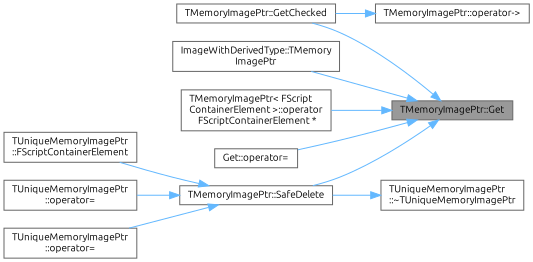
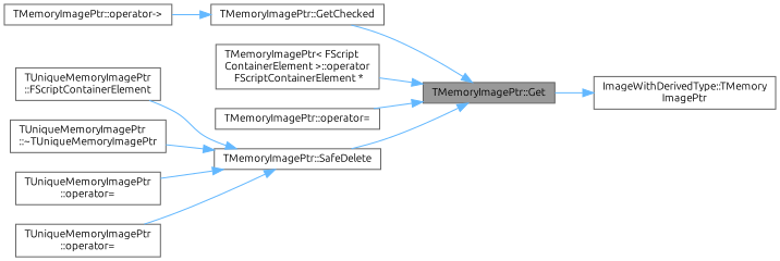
  digraph {
    fontname=Ubuntu
    rankdir=RL
    node [color=grey40 fillcolor=white fontname=Ubuntu fontsize=10 shape=box style=filled]
    edge [color=steelblue1 dir=back fontname=Ubuntu fontsize=10 labelfontname=Helvetica labelfontsize=10 style=solid]
    n1 [color=gray40 fillcolor=grey60 fontcolor=black height=0.2 label="TMemoryImagePtr::Get" width=0.4]
    n2 [height=0.2 label="ImageWithDerivedType::TMemory\lImagePtr" width=0.4]
    n3 [height=0.2 label="TMemoryImagePtr::GetChecked" width=0.4]
    n4 [height=0.2 label="TMemoryImagePtr\< FScript\lContainerElement \>::operator\l FScriptContainerElement *" width=0.4]
-   n5 [height=0.2 label="Get::operator=" width=0.4]
+   n5 [height=0.2 label="TMemoryImagePtr::operator=" width=0.4]
    n6 [height=0.2 label="TMemoryImagePtr::SafeDelete" width=0.4]
    n7 [height=0.2 label="TMemoryImagePtr::operator-\>" width=0.4]
    n8 [height=0.2 label="TUniqueMemoryImagePtr\l::FScriptContainerElement" width=0.4]
    n9 [height=0.2 label="TUniqueMemoryImagePtr\l::~TUniqueMemoryImagePtr" width=0.4]
    n10 [height=0.2 label="TUniqueMemoryImagePtr\l::operator=" width=0.4]
    n11 [height=0.2 label="TUniqueMemoryImagePtr\l::operator=" width=0.4]
-   n1 -> n2
+   n2 -> n1
    n1 -> n3
    n1 -> n4
    n1 -> n5
    n1 -> n6
-   n7 -> n3
+   n3 -> n7
    n6 -> n8
-   n9 -> n6
+   n6 -> n9
    n6 -> n10
    n6 -> n11
  }
